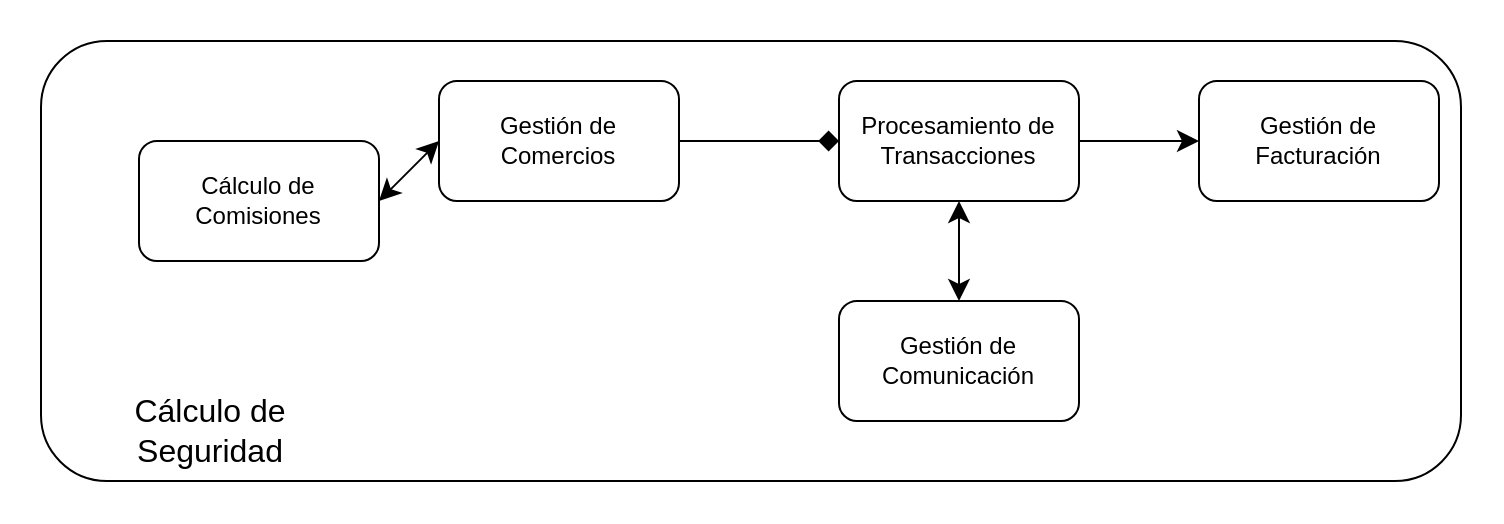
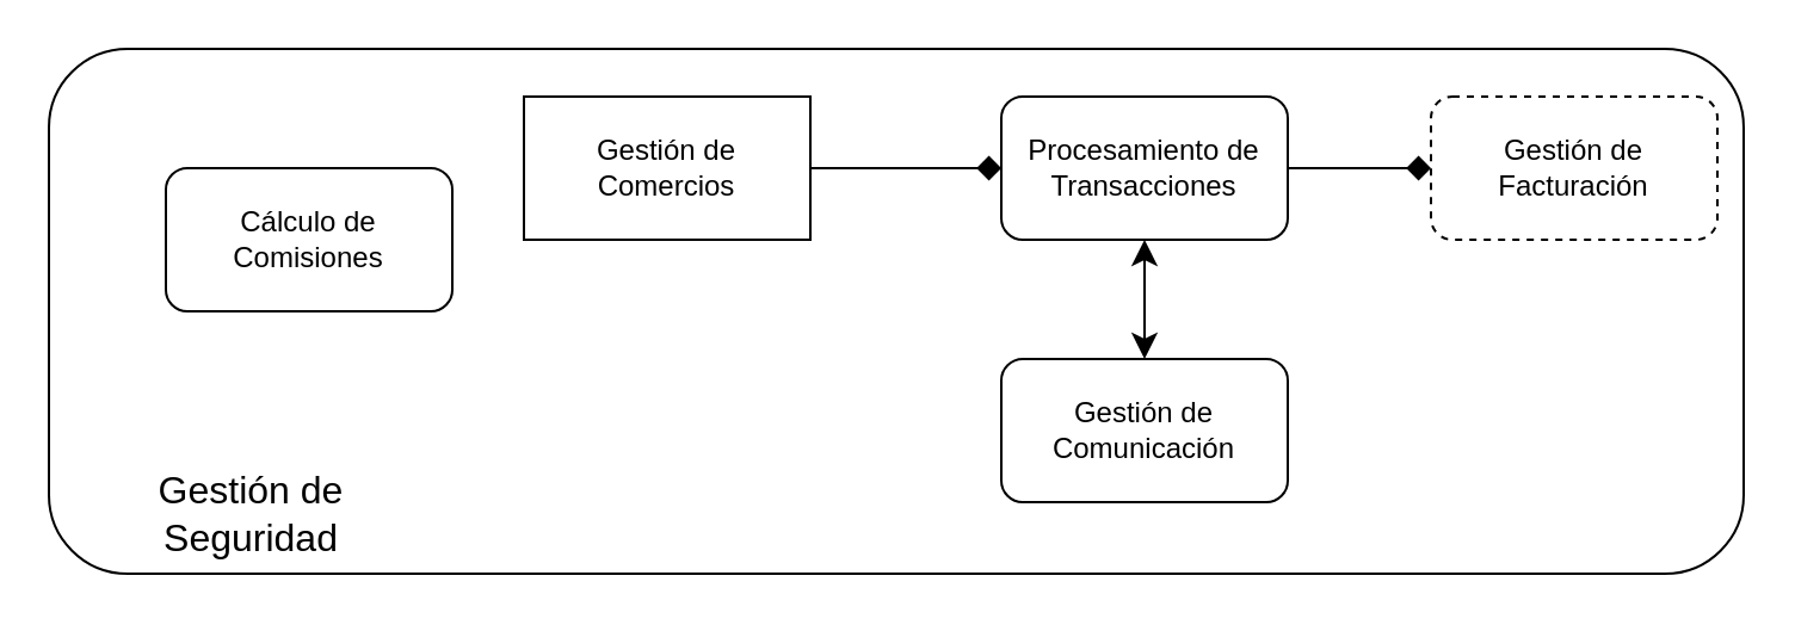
  <mxCell id="0" />
  <mxCell id="1" parent="0" />
  <mxCell id="2" value="" style="rounded=1;whiteSpace=wrap;html=1;" vertex="1" parent="1"><mxGeometry x="20" y="20" width="710" height="220" as="geometry" /></mxCell>
  <mxCell id="3" style="edgeStyle=none;curved=1;rounded=0;orthogonalLoop=1;jettySize=auto;html=1;exitX=1;exitY=0.5;exitDx=0;exitDy=0;entryX=0;entryY=0.5;entryDx=0;entryDy=0;fontSize=12;startSize=8;endSize=8;endArrow=diamond;" edge="1" parent="1" source="4" target="6"><mxGeometry relative="1" as="geometry" /></mxCell>
- <mxCell id="4" value="Gestión de Comercios" style="rounded=1;whiteSpace=wrap;html=1;" vertex="1" parent="1"><mxGeometry x="219" y="40" width="120" height="60" as="geometry" /></mxCell>
- <mxCell id="5" style="edgeStyle=none;curved=1;rounded=0;orthogonalLoop=1;jettySize=auto;html=1;exitX=1;exitY=0.5;exitDx=0;exitDy=0;fontSize=12;startSize=8;endSize=8;" edge="1" parent="1" source="6" target="7"><mxGeometry relative="1" as="geometry" /></mxCell>
+ <mxCell id="4" value="Gestión de Comercios" style="whiteSpace=wrap;html=1;rounded=0;" vertex="1" parent="1"><mxGeometry x="219" y="40" width="120" height="60" as="geometry" /></mxCell>
+ <mxCell id="5" style="edgeStyle=none;curved=1;rounded=0;orthogonalLoop=1;jettySize=auto;html=1;exitX=1;exitY=0.5;exitDx=0;exitDy=0;fontSize=12;startSize=8;endSize=8;endArrow=diamond;" edge="1" parent="1" source="6" target="7"><mxGeometry relative="1" as="geometry" /></mxCell>
  <mxCell id="6" value="Procesamiento de Transacciones" style="rounded=1;whiteSpace=wrap;html=1;" vertex="1" parent="1"><mxGeometry x="419" y="40" width="120" height="60" as="geometry" /></mxCell>
- <mxCell id="7" value="Gestión de Facturación" style="rounded=1;whiteSpace=wrap;html=1;" vertex="1" parent="1"><mxGeometry x="599" y="40" width="120" height="60" as="geometry" /></mxCell>
+ <mxCell id="7" value="Gestión de Facturación" style="rounded=1;whiteSpace=wrap;html=1;dashed=1;" vertex="1" parent="1"><mxGeometry x="599" y="40" width="120" height="60" as="geometry" /></mxCell>
  <mxCell id="8" value="Cálculo de Comisiones" style="rounded=1;whiteSpace=wrap;html=1;" vertex="1" parent="1"><mxGeometry x="69" y="70" width="120" height="60" as="geometry" /></mxCell>
  <mxCell id="9" value="Gestión de Comunicación" style="rounded=1;whiteSpace=wrap;html=1;" vertex="1" parent="1"><mxGeometry x="419" y="150" width="120" height="60" as="geometry" /></mxCell>
  <mxCell id="10" value="" style="endArrow=classic;startArrow=classic;html=1;rounded=0;fontSize=12;startSize=8;endSize=8;curved=1;entryX=0.5;entryY=1;entryDx=0;entryDy=0;exitX=0.5;exitY=0;exitDx=0;exitDy=0;" edge="1" parent="1" target="6"><mxGeometry width="50" height="50" relative="1" as="geometry"><mxPoint x="479" y="150" as="sourcePoint" /><mxPoint x="149" y="350" as="targetPoint" /></mxGeometry></mxCell>
- <mxCell id="11" value="" style="endArrow=classic;startArrow=classic;html=1;rounded=0;fontSize=12;startSize=8;endSize=8;curved=1;exitX=1;exitY=0.5;exitDx=0;exitDy=0;entryX=0;entryY=0.5;entryDx=0;entryDy=0;" edge="1" parent="1" source="8" target="4"><mxGeometry width="50" height="50" relative="1" as="geometry"><mxPoint x="29" y="220" as="sourcePoint" /><mxPoint x="79" y="170" as="targetPoint" /></mxGeometry></mxCell>
- <mxCell id="12" value="Cálculo de Seguridad" style="text;strokeColor=none;fillColor=none;html=1;align=center;verticalAlign=middle;whiteSpace=wrap;rounded=0;fontSize=16;" vertex="1" parent="1"><mxGeometry x="40" y="200" width="130" height="30" as="geometry" /></mxCell>
+ <mxCell id="12" value="Gestión de Seguridad" style="text;strokeColor=none;fillColor=none;html=1;align=center;verticalAlign=middle;whiteSpace=wrap;rounded=0;fontSize=16;" vertex="1" parent="1"><mxGeometry x="40" y="200" width="130" height="30" as="geometry" /></mxCell>
